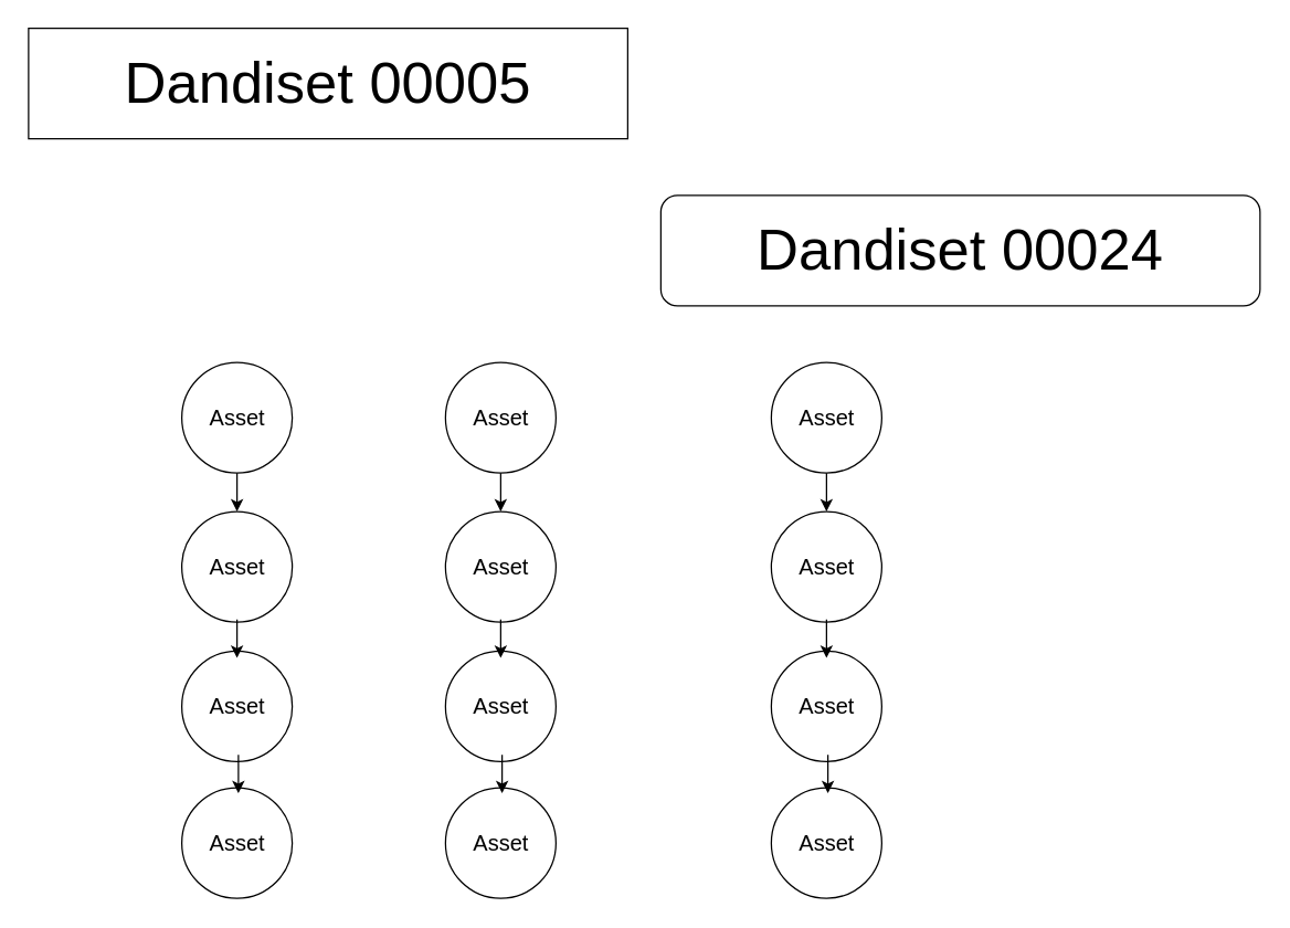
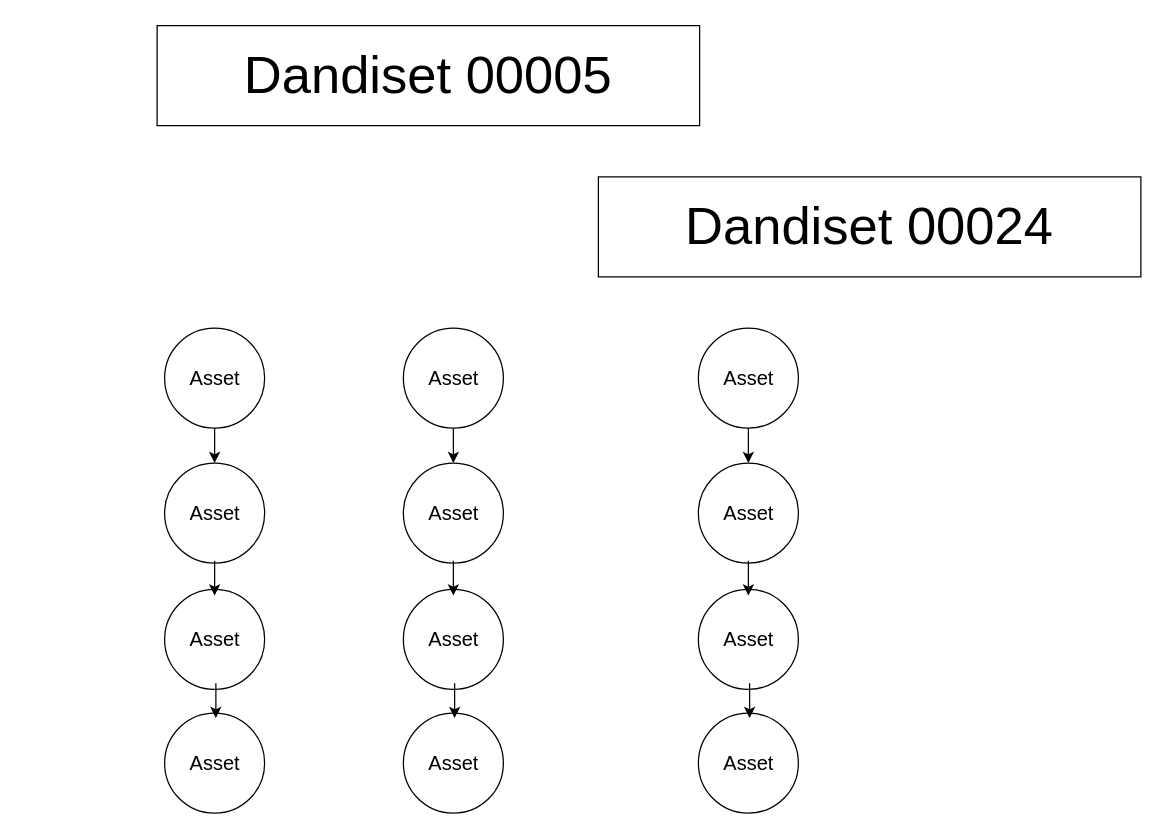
  <mxCell id="0" />
  <mxCell id="1" parent="0" />
- <mxCell id="2" value="&lt;font style=&quot;font-size: 42px;&quot;&gt;Dandiset 00005&lt;/font&gt;" style="rounded=0;whiteSpace=wrap;html=1;" parent="1" vertex="1"><mxGeometry x="20" y="20" width="434" height="80" as="geometry" /></mxCell>
+ <mxCell id="2" value="&lt;font style=&quot;font-size: 42px;&quot;&gt;Dandiset 00005&lt;/font&gt;" style="rounded=0;whiteSpace=wrap;html=1;" parent="1" vertex="1"><mxGeometry x="125" y="20" width="434" height="80" as="geometry" /></mxCell>
  <mxCell id="3" value="" style="ellipse;whiteSpace=wrap;html=1;" vertex="1" parent="1"><mxGeometry x="131" y="262" width="80" height="80" as="geometry" /></mxCell>
  <mxCell id="4" value="Asset" style="text;strokeColor=none;fillColor=none;html=1;align=center;verticalAlign=middle;whiteSpace=wrap;rounded=0;fontSize=16;" vertex="1" parent="1"><mxGeometry x="132.5" y="287" width="77" height="30" as="geometry" /></mxCell>
  <mxCell id="5" value="" style="ellipse;whiteSpace=wrap;html=1;" vertex="1" parent="1"><mxGeometry x="131" y="370" width="80" height="80" as="geometry" /></mxCell>
  <mxCell id="6" value="Asset" style="text;strokeColor=none;fillColor=none;html=1;align=center;verticalAlign=middle;whiteSpace=wrap;rounded=0;fontSize=16;" vertex="1" parent="1"><mxGeometry x="132.5" y="395" width="77" height="30" as="geometry" /></mxCell>
  <mxCell id="7" value="" style="ellipse;whiteSpace=wrap;html=1;" vertex="1" parent="1"><mxGeometry x="131" y="471" width="80" height="80" as="geometry" /></mxCell>
  <mxCell id="8" value="Asset" style="text;strokeColor=none;fillColor=none;html=1;align=center;verticalAlign=middle;whiteSpace=wrap;rounded=0;fontSize=16;" vertex="1" parent="1"><mxGeometry x="132.5" y="496" width="77" height="30" as="geometry" /></mxCell>
  <mxCell id="9" value="" style="ellipse;whiteSpace=wrap;html=1;" vertex="1" parent="1"><mxGeometry x="131" y="570" width="80" height="80" as="geometry" /></mxCell>
  <mxCell id="10" value="Asset" style="text;strokeColor=none;fillColor=none;html=1;align=center;verticalAlign=middle;whiteSpace=wrap;rounded=0;fontSize=16;" vertex="1" parent="1"><mxGeometry x="132.5" y="595" width="77" height="30" as="geometry" /></mxCell>
  <mxCell id="11" value="" style="endArrow=classic;html=1;rounded=0;exitX=0.5;exitY=1;exitDx=0;exitDy=0;entryX=0.5;entryY=0;entryDx=0;entryDy=0;" edge="1" parent="1" source="3" target="5"><mxGeometry width="50" height="50" relative="1" as="geometry"><mxPoint x="164" y="386" as="sourcePoint" /><mxPoint x="214" y="336" as="targetPoint" /></mxGeometry></mxCell>
  <mxCell id="12" value="" style="endArrow=classic;html=1;rounded=0;exitX=0.5;exitY=1;exitDx=0;exitDy=0;entryX=0.5;entryY=0;entryDx=0;entryDy=0;" edge="1" parent="1"><mxGeometry width="50" height="50" relative="1" as="geometry"><mxPoint x="171" y="448" as="sourcePoint" /><mxPoint x="171" y="476" as="targetPoint" /></mxGeometry></mxCell>
  <mxCell id="13" value="" style="endArrow=classic;html=1;rounded=0;exitX=0.5;exitY=1;exitDx=0;exitDy=0;entryX=0.5;entryY=0;entryDx=0;entryDy=0;" edge="1" parent="1"><mxGeometry width="50" height="50" relative="1" as="geometry"><mxPoint x="172" y="546" as="sourcePoint" /><mxPoint x="172" y="574" as="targetPoint" /></mxGeometry></mxCell>
  <mxCell id="14" value="" style="ellipse;whiteSpace=wrap;html=1;" vertex="1" parent="1"><mxGeometry x="322" y="262" width="80" height="80" as="geometry" /></mxCell>
  <mxCell id="15" value="Asset" style="text;strokeColor=none;fillColor=none;html=1;align=center;verticalAlign=middle;whiteSpace=wrap;rounded=0;fontSize=16;" vertex="1" parent="1"><mxGeometry x="323.5" y="287" width="77" height="30" as="geometry" /></mxCell>
  <mxCell id="16" value="" style="ellipse;whiteSpace=wrap;html=1;" vertex="1" parent="1"><mxGeometry x="322" y="370" width="80" height="80" as="geometry" /></mxCell>
  <mxCell id="17" value="Asset" style="text;strokeColor=none;fillColor=none;html=1;align=center;verticalAlign=middle;whiteSpace=wrap;rounded=0;fontSize=16;" vertex="1" parent="1"><mxGeometry x="323.5" y="395" width="77" height="30" as="geometry" /></mxCell>
  <mxCell id="18" value="" style="ellipse;whiteSpace=wrap;html=1;" vertex="1" parent="1"><mxGeometry x="322" y="471" width="80" height="80" as="geometry" /></mxCell>
  <mxCell id="19" value="Asset" style="text;strokeColor=none;fillColor=none;html=1;align=center;verticalAlign=middle;whiteSpace=wrap;rounded=0;fontSize=16;" vertex="1" parent="1"><mxGeometry x="323.5" y="496" width="77" height="30" as="geometry" /></mxCell>
  <mxCell id="20" value="" style="ellipse;whiteSpace=wrap;html=1;" vertex="1" parent="1"><mxGeometry x="322" y="570" width="80" height="80" as="geometry" /></mxCell>
  <mxCell id="21" value="Asset" style="text;strokeColor=none;fillColor=none;html=1;align=center;verticalAlign=middle;whiteSpace=wrap;rounded=0;fontSize=16;" vertex="1" parent="1"><mxGeometry x="323.5" y="595" width="77" height="30" as="geometry" /></mxCell>
  <mxCell id="22" value="" style="endArrow=classic;html=1;rounded=0;exitX=0.5;exitY=1;exitDx=0;exitDy=0;entryX=0.5;entryY=0;entryDx=0;entryDy=0;" edge="1" parent="1" source="14" target="16"><mxGeometry width="50" height="50" relative="1" as="geometry"><mxPoint x="355" y="386" as="sourcePoint" /><mxPoint x="405" y="336" as="targetPoint" /></mxGeometry></mxCell>
  <mxCell id="23" value="" style="endArrow=classic;html=1;rounded=0;exitX=0.5;exitY=1;exitDx=0;exitDy=0;entryX=0.5;entryY=0;entryDx=0;entryDy=0;" edge="1" parent="1"><mxGeometry width="50" height="50" relative="1" as="geometry"><mxPoint x="362" y="448" as="sourcePoint" /><mxPoint x="362" y="476" as="targetPoint" /></mxGeometry></mxCell>
  <mxCell id="24" value="" style="endArrow=classic;html=1;rounded=0;exitX=0.5;exitY=1;exitDx=0;exitDy=0;entryX=0.5;entryY=0;entryDx=0;entryDy=0;" edge="1" parent="1"><mxGeometry width="50" height="50" relative="1" as="geometry"><mxPoint x="363" y="546" as="sourcePoint" /><mxPoint x="363" y="574" as="targetPoint" /></mxGeometry></mxCell>
  <mxCell id="25" value="" style="ellipse;whiteSpace=wrap;html=1;" vertex="1" parent="1"><mxGeometry x="558" y="262" width="80" height="80" as="geometry" /></mxCell>
  <mxCell id="26" value="Asset" style="text;strokeColor=none;fillColor=none;html=1;align=center;verticalAlign=middle;whiteSpace=wrap;rounded=0;fontSize=16;" vertex="1" parent="1"><mxGeometry x="559.5" y="287" width="77" height="30" as="geometry" /></mxCell>
  <mxCell id="27" value="" style="ellipse;whiteSpace=wrap;html=1;" vertex="1" parent="1"><mxGeometry x="558" y="370" width="80" height="80" as="geometry" /></mxCell>
  <mxCell id="28" value="Asset" style="text;strokeColor=none;fillColor=none;html=1;align=center;verticalAlign=middle;whiteSpace=wrap;rounded=0;fontSize=16;" vertex="1" parent="1"><mxGeometry x="559.5" y="395" width="77" height="30" as="geometry" /></mxCell>
  <mxCell id="29" value="" style="ellipse;whiteSpace=wrap;html=1;" vertex="1" parent="1"><mxGeometry x="558" y="471" width="80" height="80" as="geometry" /></mxCell>
  <mxCell id="30" value="Asset" style="text;strokeColor=none;fillColor=none;html=1;align=center;verticalAlign=middle;whiteSpace=wrap;rounded=0;fontSize=16;" vertex="1" parent="1"><mxGeometry x="559.5" y="496" width="77" height="30" as="geometry" /></mxCell>
  <mxCell id="31" value="" style="ellipse;whiteSpace=wrap;html=1;" vertex="1" parent="1"><mxGeometry x="558" y="570" width="80" height="80" as="geometry" /></mxCell>
  <mxCell id="32" value="Asset" style="text;strokeColor=none;fillColor=none;html=1;align=center;verticalAlign=middle;whiteSpace=wrap;rounded=0;fontSize=16;" vertex="1" parent="1"><mxGeometry x="559.5" y="595" width="77" height="30" as="geometry" /></mxCell>
  <mxCell id="33" value="" style="endArrow=classic;html=1;rounded=0;exitX=0.5;exitY=1;exitDx=0;exitDy=0;entryX=0.5;entryY=0;entryDx=0;entryDy=0;" edge="1" parent="1" source="25" target="27"><mxGeometry width="50" height="50" relative="1" as="geometry"><mxPoint x="591" y="386" as="sourcePoint" /><mxPoint x="641" y="336" as="targetPoint" /></mxGeometry></mxCell>
  <mxCell id="34" value="" style="endArrow=classic;html=1;rounded=0;exitX=0.5;exitY=1;exitDx=0;exitDy=0;entryX=0.5;entryY=0;entryDx=0;entryDy=0;" edge="1" parent="1"><mxGeometry width="50" height="50" relative="1" as="geometry"><mxPoint x="598" y="448" as="sourcePoint" /><mxPoint x="598" y="476" as="targetPoint" /></mxGeometry></mxCell>
  <mxCell id="35" value="" style="endArrow=classic;html=1;rounded=0;exitX=0.5;exitY=1;exitDx=0;exitDy=0;entryX=0.5;entryY=0;entryDx=0;entryDy=0;" edge="1" parent="1"><mxGeometry width="50" height="50" relative="1" as="geometry"><mxPoint x="599" y="546" as="sourcePoint" /><mxPoint x="599" y="574" as="targetPoint" /></mxGeometry></mxCell>
- <mxCell id="36" value="&lt;font style=&quot;font-size: 42px;&quot;&gt;Dandiset 00024&lt;/font&gt;" style="whiteSpace=wrap;html=1;rounded=1;" vertex="1" parent="1"><mxGeometry x="478" y="141" width="434" height="80" as="geometry" /></mxCell>
+ <mxCell id="36" value="&lt;font style=&quot;font-size: 42px;&quot;&gt;Dandiset 00024&lt;/font&gt;" style="rounded=0;whiteSpace=wrap;html=1;" vertex="1" parent="1"><mxGeometry x="478" y="141" width="434" height="80" as="geometry" /></mxCell>
